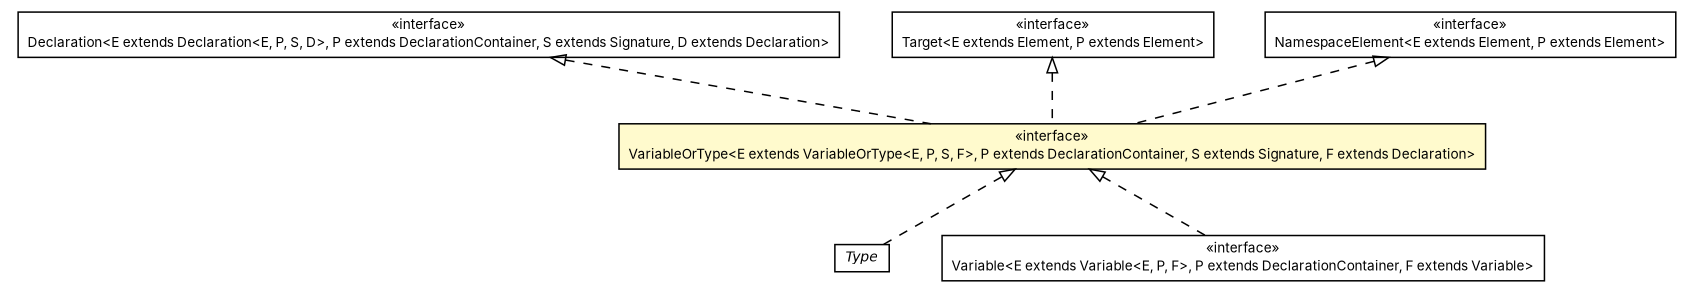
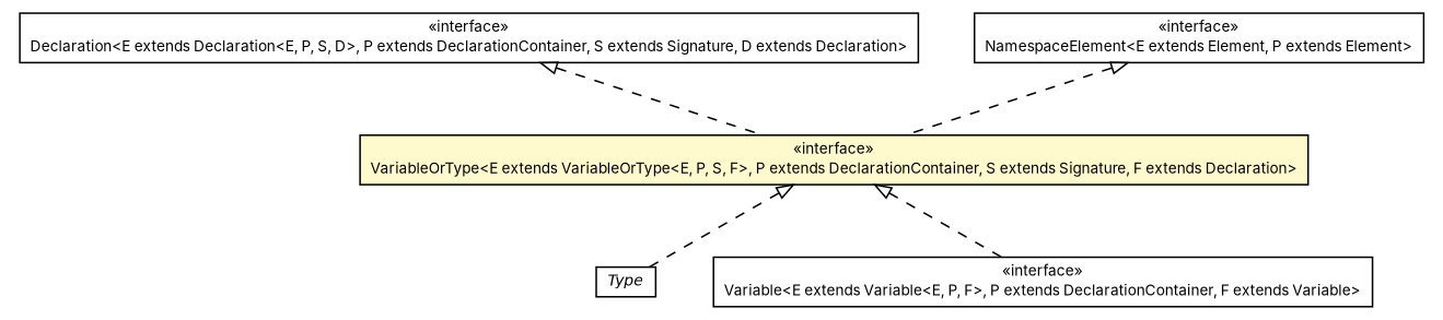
  digraph {
    nodesep=0.25
    ranksep=0.5
    fontname=Inter
    node [fontcolor=black fontname=Inter fontsize=9.0 shape=plaintext]
    edge [arrowtail=empty dir=back fontname=Inter fontsize=10 headport=p labelfontname=Helvetica labelfontsize=10 style=dashed tailport=p]
    n1 [label=<<table title="chameleon.core.declaration.Declaration" border="0" cellborder="1" cellspacing="0" cellpadding="2" port="p" href="../declaration/Declaration.html"> 		<tr><td><table border="0" cellspacing="0" cellpadding="1"> <tr><td align="center" balign="center"> &#171;interface&#187; </td></tr> <tr><td align="center" balign="center"> Declaration&lt;E extends Declaration&lt;E, P, S, D&gt;, P extends DeclarationContainer, S extends Signature, D extends Declaration&gt; </td></tr> 		</table></td></tr> 		</table>>]
    n2 [label=<<table title="chameleon.core.type.VariableOrType" border="0" cellborder="1" cellspacing="0" cellpadding="2" port="p" bgcolor="lemonChiffon" href="./VariableOrType.html"> 		<tr><td><table border="0" cellspacing="0" cellpadding="1"> <tr><td align="center" balign="center"> &#171;interface&#187; </td></tr> <tr><td align="center" balign="center"> VariableOrType&lt;E extends VariableOrType&lt;E, P, S, F&gt;, P extends DeclarationContainer, S extends Signature, F extends Declaration&gt; </td></tr> 		</table></td></tr> 		</table>>]
-   n3 [label=<<table title="chameleon.core.lookup.Target" border="0" cellborder="1" cellspacing="0" cellpadding="2" port="p" href="../lookup/Target.html"> 		<tr><td><table border="0" cellspacing="0" cellpadding="1"> <tr><td align="center" balign="center"> &#171;interface&#187; </td></tr> <tr><td align="center" balign="center"> Target&lt;E extends Element, P extends Element&gt; </td></tr> 		</table></td></tr> 		</table>>]
    n4 [label=<<table title="chameleon.core.namespace.NamespaceElement" border="0" cellborder="1" cellspacing="0" cellpadding="2" port="p" href="../namespace/NamespaceElement.html"> 		<tr><td><table border="0" cellspacing="0" cellpadding="1"> <tr><td align="center" balign="center"> &#171;interface&#187; </td></tr> <tr><td align="center" balign="center"> NamespaceElement&lt;E extends Element, P extends Element&gt; </td></tr> 		</table></td></tr> 		</table>>]
    n5 [label=<<table title="chameleon.core.type.Type" border="0" cellborder="1" cellspacing="0" cellpadding="2" port="p" href="./Type.html"> 		<tr><td><table border="0" cellspacing="0" cellpadding="1"> <tr><td align="center" balign="center"><font face="Helvetica-Oblique"> Type </font></td></tr> 		</table></td></tr> 		</table>>]
    n6 [label=<<table title="chameleon.core.variable.Variable" border="0" cellborder="1" cellspacing="0" cellpadding="2" port="p" href="../variable/Variable.html"> 		<tr><td><table border="0" cellspacing="0" cellpadding="1"> <tr><td align="center" balign="center"> &#171;interface&#187; </td></tr> <tr><td align="center" balign="center"> Variable&lt;E extends Variable&lt;E, P, F&gt;, P extends DeclarationContainer, F extends Variable&gt; </td></tr> 		</table></td></tr> 		</table>>]
    n1 -> n2
    n2 -> n5
    n2 -> n6
-   n3 -> n2
    n4 -> n2
  }
